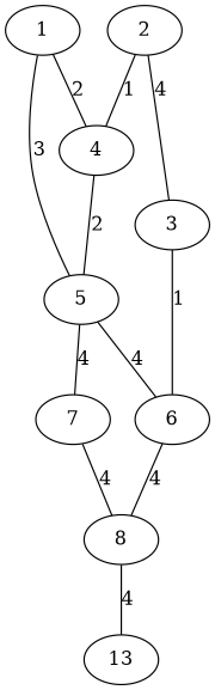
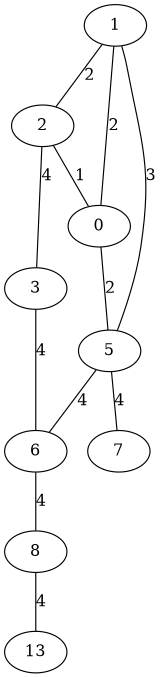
  graph {
    1
-   4
+   4 [label=0]
    2
    5
    3
    6
    7
    8
    n9 [label=13]
    1 -- 4 [label=2]
+   1 -- 2 [label=2]
    1 -- 5 [label=3]
    4 -- 5 [label=2]
    2 -- 4 [label=1]
    2 -- 3 [label=4]
    5 -- 6 [label=4]
    5 -- 7 [label=4]
-   3 -- 6 [label=1]
+   3 -- 6 [label=4]
    6 -- 8 [label=4]
-   7 -- 8 [label=4]
    8 -- n9 [label=4]
  }
